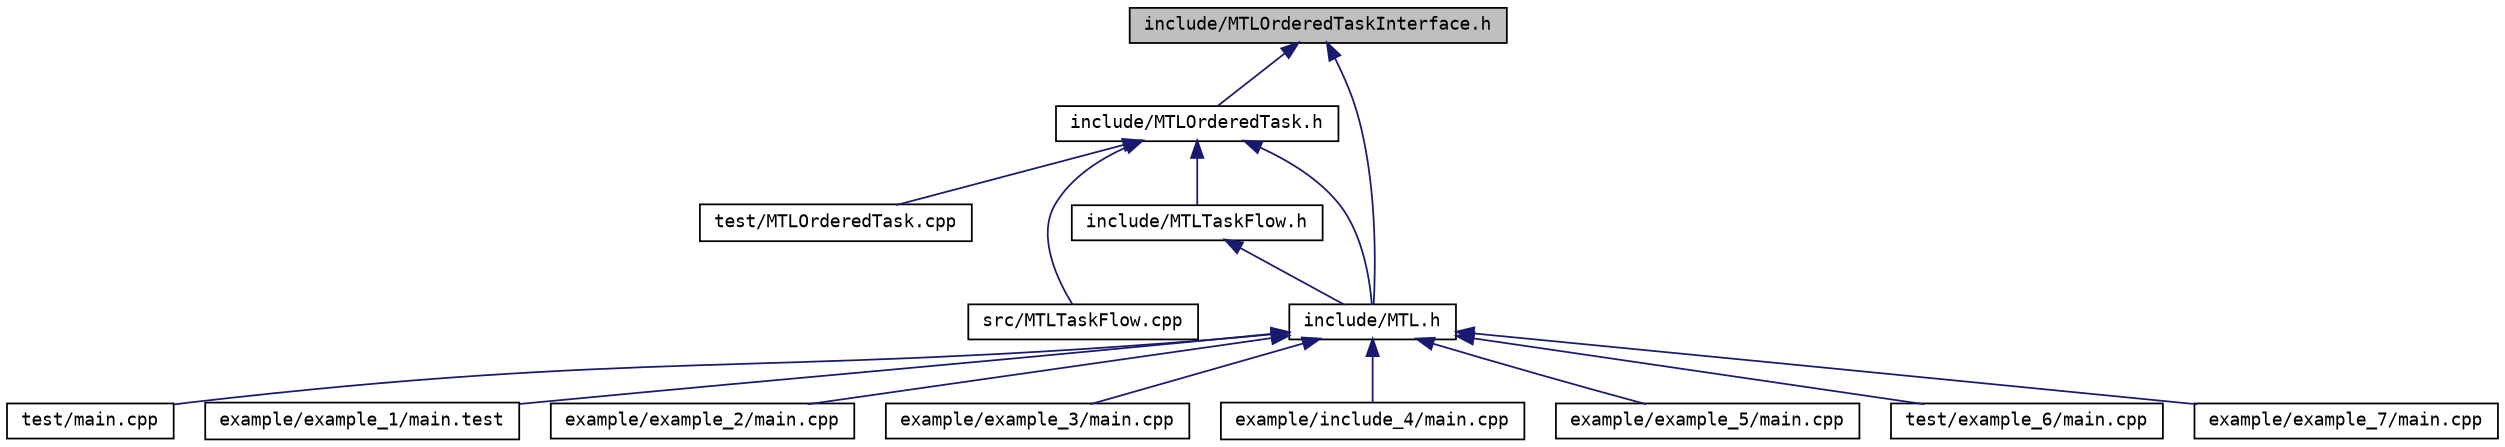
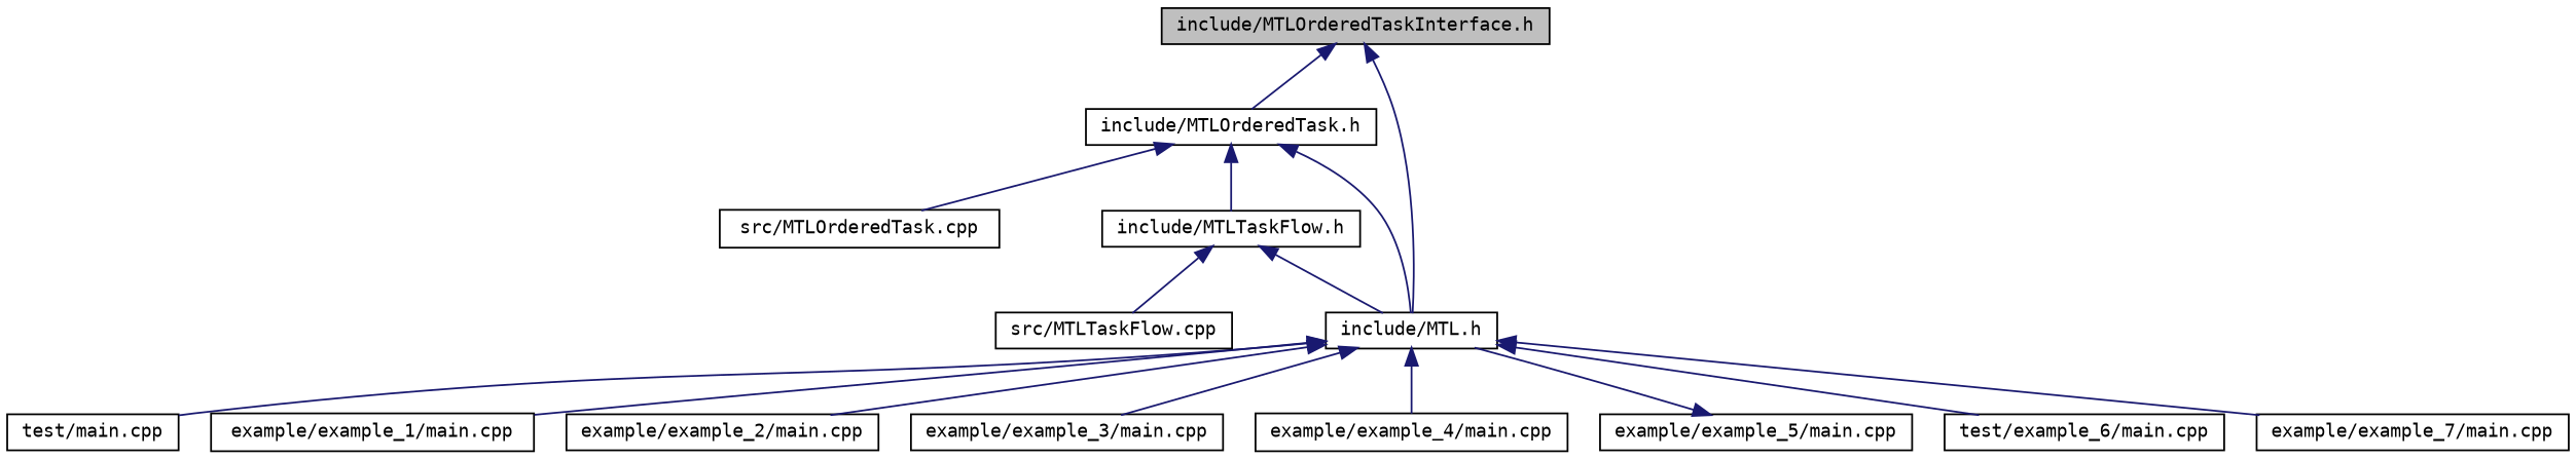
  digraph {
    fontname="DejaVu Sans Mono"
    node [color=black fillcolor=white fontname="DejaVu Sans Mono" fontsize=10 shape=record style=filled]
    edge [color=midnightblue dir=back fontname="DejaVu Sans Mono" fontsize=10 labelfontname=Helvetica labelfontsize=10 style=solid]
    n1 [fillcolor=grey75 fontcolor=black height=0.2 label="include/MTLOrderedTaskInterface.h" width=0.4]
    n2 [height=0.2 label="include/MTLOrderedTask.h" width=0.4]
    n3 [height=0.2 label="include/MTL.h" width=0.4]
-   n4 [height=0.2 label="test/MTLOrderedTask.cpp" width=0.4]
+   n4 [height=0.2 label="src/MTLOrderedTask.cpp" width=0.4]
    n5 [height=0.2 label="include/MTLTaskFlow.h" width=0.4]
    n6 [height=0.2 label="test/main.cpp" width=0.4]
-   n7 [height=0.2 label="example/example_1/main.test" width=0.4]
+   n7 [height=0.2 label="example/example_1/main.cpp" width=0.4]
    n8 [height=0.2 label="example/example_2/main.cpp" width=0.4]
    n9 [height=0.2 label="example/example_3/main.cpp" width=0.4]
-   n10 [height=0.2 label="example/include_4/main.cpp" width=0.4]
+   n10 [height=0.2 label="example/example_4/main.cpp" width=0.4]
    n11 [height=0.2 label="example/example_5/main.cpp" width=0.4]
    n12 [height=0.2 label="test/example_6/main.cpp" width=0.4]
    n13 [height=0.2 label="example/example_7/main.cpp" width=0.4]
    n14 [height=0.2 label="src/MTLTaskFlow.cpp" width=0.4]
    n1 -> n2
    n1 -> n3
    n2 -> n3
    n2 -> n4
    n2 -> n5
    n3 -> n6
    n3 -> n7
    n3 -> n8
    n3 -> n9
    n3 -> n10
-   n3 -> n11
+   n11 -> n3
    n3 -> n12
    n3 -> n13
    n5 -> n3
-   n2 -> n14
+   n5 -> n14
  }
